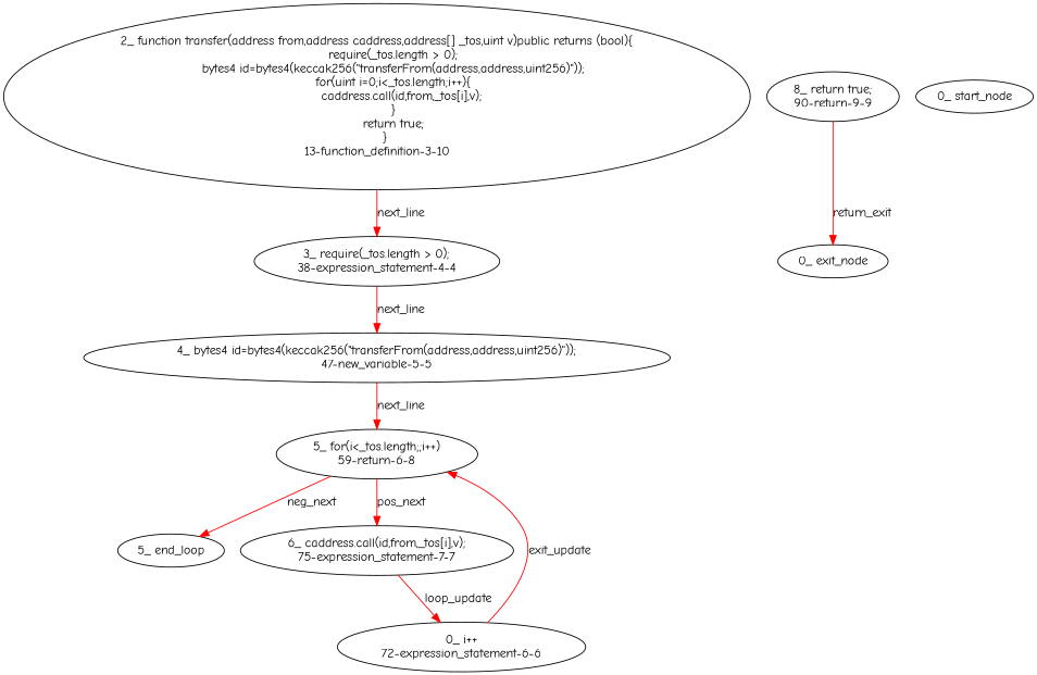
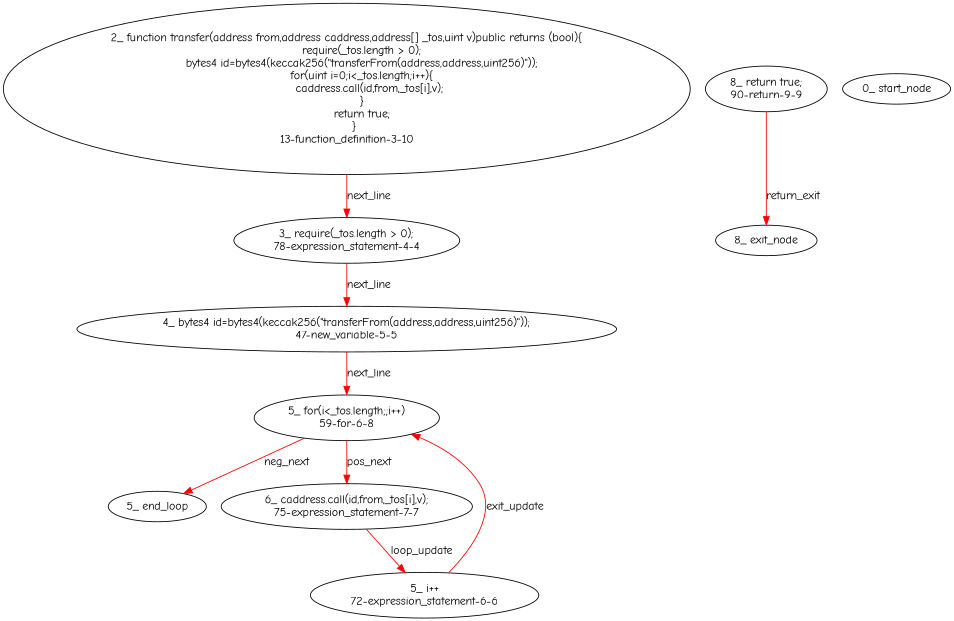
  digraph {
    fontname="Comic Neue"
    node [fontname="Comic Neue" method="transfer(address from,address caddress,address[] _tos,uint v)" type_label=expression_statement]
    edge [color=red controlflow_type=next_line edge_type=CFG_edge fontname="Comic Neue"]
    n1 [label="2_ function transfer(address from,address caddress,address[] _tos,uint v)public returns (bool){\n        require(_tos.length > 0);\n        bytes4 id=bytes4(keccak256(\"transferFrom(address,address,uint256)\"));\n        for(uint i=0;i<_tos.length;i++){\n            caddress.call(id,from,_tos[i],v);\n        }\n        return true;\n    }\n13-function_definition-3-10" type_label=function_definition]
-   n2 [label="3_ require(_tos.length > 0);\n38-expression_statement-4-4"]
+   n2 [label="3_ require(_tos.length > 0);\n78-expression_statement-4-4"]
    n3 [label="4_ bytes4 id=bytes4(keccak256(\"transferFrom(address,address,uint256)\"));\n47-new_variable-5-5" type_label=new_variable]
-   n4 [label="5_ for(i<_tos.length;;i++)\n59-return-6-8" type_label=for]
+   n4 [label="5_ for(i<_tos.length;;i++)\n59-for-6-8" type_label=for]
    n5 [label="5_ end_loop" type_label=end_loop]
    n6 [label="6_ caddress.call(id,from,_tos[i],v);\n75-expression_statement-7-7"]
-   n7 [label="0_ i++\n72-expression_statement-6-6"]
+   n7 [label="5_ i++\n72-expression_statement-6-6"]
    n8 [label="8_ return true;\n90-return-9-9" type_label=return]
-   n9 [label="0_ exit_node" type_label=exit method=""]
+   n9 [label="8_ exit_node" type_label=exit method=""]
    n10 [label="0_ start_node" type_label=start method=""]
    n1 -> n2 [label=next_line]
    n2 -> n3 [label=next_line]
    n3 -> n4 [label=next_line]
    n4 -> n5 [controlflow_type=neg_next label=neg_next]
    n4 -> n6 [controlflow_type=pos_next label=pos_next]
    n6 -> n7 [controlflow_type=loop_update label=loop_update]
    n7 -> n4 [controlflow_type=loop_update label=exit_update]
    n8 -> n9 [controlflow_type=return_exit label=return_exit]
  }
